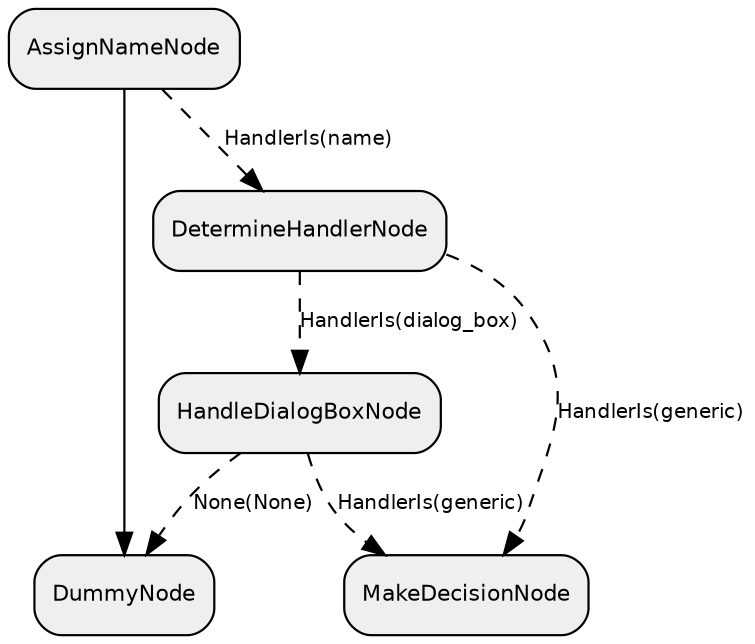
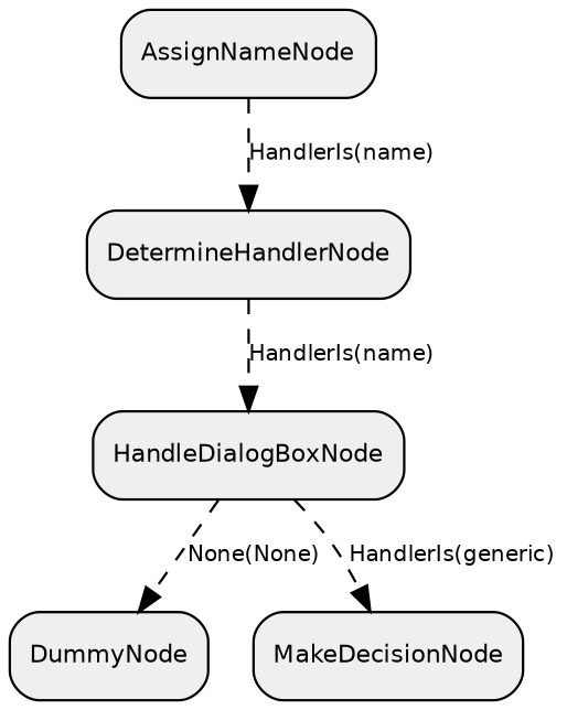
  digraph {
    compound=true
    rankdir=TB
    node [fillcolor="#EFEFEF" fontname=Helvetica fontsize=10 shape=box style="rounded,filled"]
    edge [fontname=Helvetica fontsize=9 style=dashed]
    n1 [label=HandleDialogBoxNode]
    n2 [label=DummyNode]
    n3 [label=MakeDecisionNode]
    n4 [label=DetermineHandlerNode]
    n5 [label=AssignNameNode]
    n1 -> n2 [label="None(None)"]
    n1 -> n3 [label="HandlerIs(generic)"]
-   n4 -> n1 [label="HandlerIs(dialog_box)"]
-   n4 -> n3 [label="HandlerIs(generic)"]
-   n5 -> n2 [style=solid]
+   n4 -> n1 [label="HandlerIs(name)"]
    n5 -> n4 [label="HandlerIs(name)"]
  }
